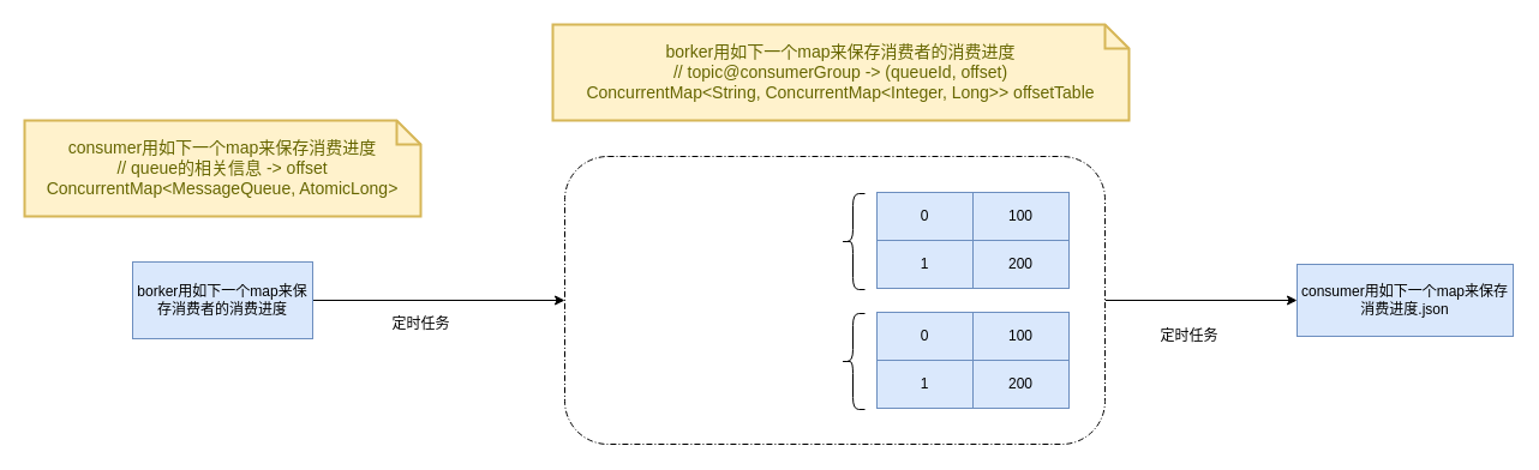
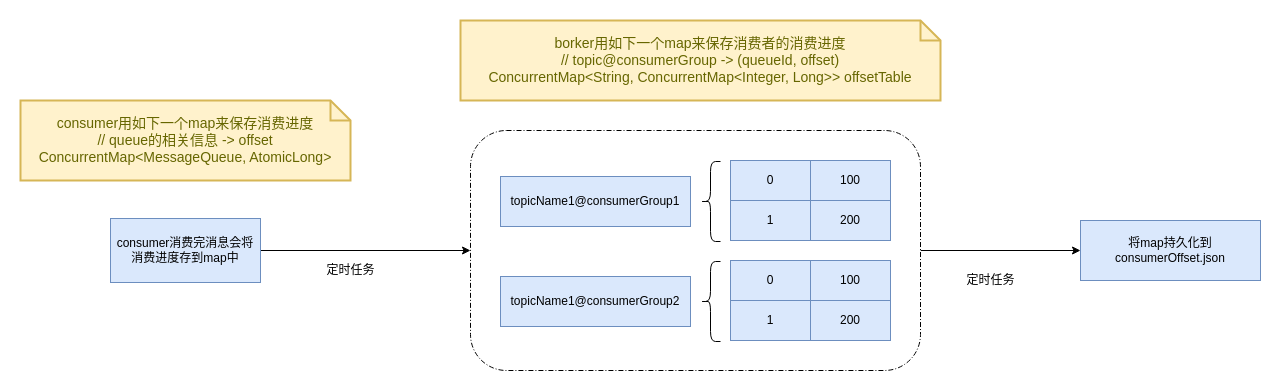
  <mxCell id="0" />
  <mxCell id="1" parent="0" />
  <mxCell id="2" style="edgeStyle=orthogonalEdgeStyle;rounded=0;orthogonalLoop=1;jettySize=auto;html=1;exitX=1;exitY=0.5;exitDx=0;exitDy=0;exitPerimeter=0;entryX=0;entryY=0.5;entryDx=0;entryDy=0;" parent="1" source="3" target="17" edge="1"><mxGeometry relative="1" as="geometry" /></mxCell>
  <mxCell id="3" value="" style="points=[[0.25,0,0],[0.5,0,0],[0.75,0,0],[1,0.25,0],[1,0.5,0],[1,0.75,0],[0.75,1,0],[0.5,1,0],[0.25,1,0],[0,0.75,0],[0,0.5,0],[0,0.25,0]];rounded=1;dashed=1;dashPattern=5 2 1 2;labelPosition=center;verticalLabelPosition=top;align=right;verticalAlign=bottom;fontSize=8;" parent="1" vertex="1"><mxGeometry x="470" y="130" width="450" height="240" as="geometry" /></mxCell>
+ <mxCell id="4" value="topicName1@consumerGroup1" style="rounded=0;whiteSpace=wrap;html=1;fillColor=#dae8fc;strokeColor=#6c8ebf;" parent="1" vertex="1"><mxGeometry x="500" y="176" width="190" height="50" as="geometry" /></mxCell>
  <mxCell id="5" value="0" style="rounded=0;whiteSpace=wrap;html=1;fillColor=#dae8fc;strokeColor=#6c8ebf;" parent="1" vertex="1"><mxGeometry x="730" y="160" width="80" height="40" as="geometry" /></mxCell>
  <mxCell id="6" value="100" style="rounded=0;whiteSpace=wrap;html=1;fillColor=#dae8fc;strokeColor=#6c8ebf;" parent="1" vertex="1"><mxGeometry x="810" y="160" width="80" height="40" as="geometry" /></mxCell>
  <mxCell id="7" value="1" style="rounded=0;whiteSpace=wrap;html=1;fillColor=#dae8fc;strokeColor=#6c8ebf;" parent="1" vertex="1"><mxGeometry x="730" y="200" width="80" height="40" as="geometry" /></mxCell>
  <mxCell id="8" value="200" style="rounded=0;whiteSpace=wrap;html=1;fillColor=#dae8fc;strokeColor=#6c8ebf;" parent="1" vertex="1"><mxGeometry x="810" y="200" width="80" height="40" as="geometry" /></mxCell>
  <mxCell id="9" value="" style="shape=curlyBracket;whiteSpace=wrap;html=1;rounded=1;" parent="1" vertex="1"><mxGeometry x="700" y="161" width="20" height="80" as="geometry" /></mxCell>
+ <mxCell id="10" value="topicName1@consumerGroup2" style="rounded=0;whiteSpace=wrap;html=1;fillColor=#dae8fc;strokeColor=#6c8ebf;" parent="1" vertex="1"><mxGeometry x="500" y="276" width="190" height="50" as="geometry" /></mxCell>
  <mxCell id="11" value="0" style="rounded=0;whiteSpace=wrap;html=1;fillColor=#dae8fc;strokeColor=#6c8ebf;" parent="1" vertex="1"><mxGeometry x="730" y="260" width="80" height="40" as="geometry" /></mxCell>
  <mxCell id="12" value="100" style="rounded=0;whiteSpace=wrap;html=1;fillColor=#dae8fc;strokeColor=#6c8ebf;" parent="1" vertex="1"><mxGeometry x="810" y="260" width="80" height="40" as="geometry" /></mxCell>
  <mxCell id="13" value="1" style="rounded=0;whiteSpace=wrap;html=1;fillColor=#dae8fc;strokeColor=#6c8ebf;" parent="1" vertex="1"><mxGeometry x="730" y="300" width="80" height="40" as="geometry" /></mxCell>
  <mxCell id="14" value="200" style="rounded=0;whiteSpace=wrap;html=1;fillColor=#dae8fc;strokeColor=#6c8ebf;" parent="1" vertex="1"><mxGeometry x="810" y="300" width="80" height="40" as="geometry" /></mxCell>
  <mxCell id="15" value="" style="shape=curlyBracket;whiteSpace=wrap;html=1;rounded=1;" parent="1" vertex="1"><mxGeometry x="700" y="261" width="20" height="80" as="geometry" /></mxCell>
  <mxCell id="16" value="&lt;div&gt;borker用如下一个map来保存消费者的消费进度&lt;/div&gt;&lt;div&gt;// topic@consumerGroup -&amp;gt; (queueId, offset)&lt;/div&gt;&lt;div&gt;ConcurrentMap&amp;lt;String, ConcurrentMap&amp;lt;Integer, Long&amp;gt;&amp;gt; offsetTable&lt;/div&gt;" style="shape=note;strokeWidth=2;fontSize=14;size=20;whiteSpace=wrap;html=1;fillColor=#fff2cc;strokeColor=#d6b656;fontColor=#666600;" parent="1" vertex="1"><mxGeometry x="460" y="20" width="480" height="80" as="geometry" /></mxCell>
- <mxCell id="17" value="consumer用如下一个map来保存消费进度.json" style="rounded=0;whiteSpace=wrap;html=1;fillColor=#dae8fc;strokeColor=#6c8ebf;" parent="1" vertex="1"><mxGeometry x="1080" y="220" width="180" height="60" as="geometry" /></mxCell>
+ <mxCell id="17" value="将map持久化到consumerOffset.json" style="rounded=0;whiteSpace=wrap;html=1;fillColor=#dae8fc;strokeColor=#6c8ebf;" parent="1" vertex="1"><mxGeometry x="1080" y="220" width="180" height="60" as="geometry" /></mxCell>
  <mxCell id="18" value="&lt;div&gt;consumer用如下一个map来保存消费进度&lt;/div&gt;&lt;div&gt;// queue的相关信息 -&amp;gt; offset&lt;/div&gt;&lt;div&gt;ConcurrentMap&amp;lt;MessageQueue, AtomicLong&amp;gt;&lt;/div&gt;" style="shape=note;strokeWidth=2;fontSize=14;size=20;whiteSpace=wrap;html=1;fillColor=#fff2cc;strokeColor=#d6b656;fontColor=#666600;" parent="1" vertex="1"><mxGeometry x="20" y="100" width="330" height="80" as="geometry" /></mxCell>
  <mxCell id="19" value="定时任务" style="text;html=1;align=center;verticalAlign=middle;resizable=0;points=[];autosize=1;strokeColor=none;fillColor=none;" parent="1" vertex="1"><mxGeometry x="960" y="270" width="60" height="20" as="geometry" /></mxCell>
  <mxCell id="20" style="edgeStyle=orthogonalEdgeStyle;rounded=0;orthogonalLoop=1;jettySize=auto;html=1;exitX=1;exitY=0.5;exitDx=0;exitDy=0;entryX=0;entryY=0.5;entryDx=0;entryDy=0;entryPerimeter=0;" parent="1" source="21" target="3" edge="1"><mxGeometry relative="1" as="geometry" /></mxCell>
- <mxCell id="21" value="borker用如下一个map来保存消费者的消费进度" style="rounded=0;whiteSpace=wrap;html=1;fillColor=#dae8fc;strokeColor=#6c8ebf;" parent="1" vertex="1"><mxGeometry x="110" y="218" width="150" height="64" as="geometry" /></mxCell>
+ <mxCell id="21" value="consumer消费完消息会将消费进度存到map中" style="rounded=0;whiteSpace=wrap;html=1;fillColor=#dae8fc;strokeColor=#6c8ebf;" parent="1" vertex="1"><mxGeometry x="110" y="218" width="150" height="64" as="geometry" /></mxCell>
  <mxCell id="22" value="定时任务" style="text;html=1;align=center;verticalAlign=middle;resizable=0;points=[];autosize=1;strokeColor=none;fillColor=none;" parent="1" vertex="1"><mxGeometry x="320" y="260" width="60" height="20" as="geometry" /></mxCell>
